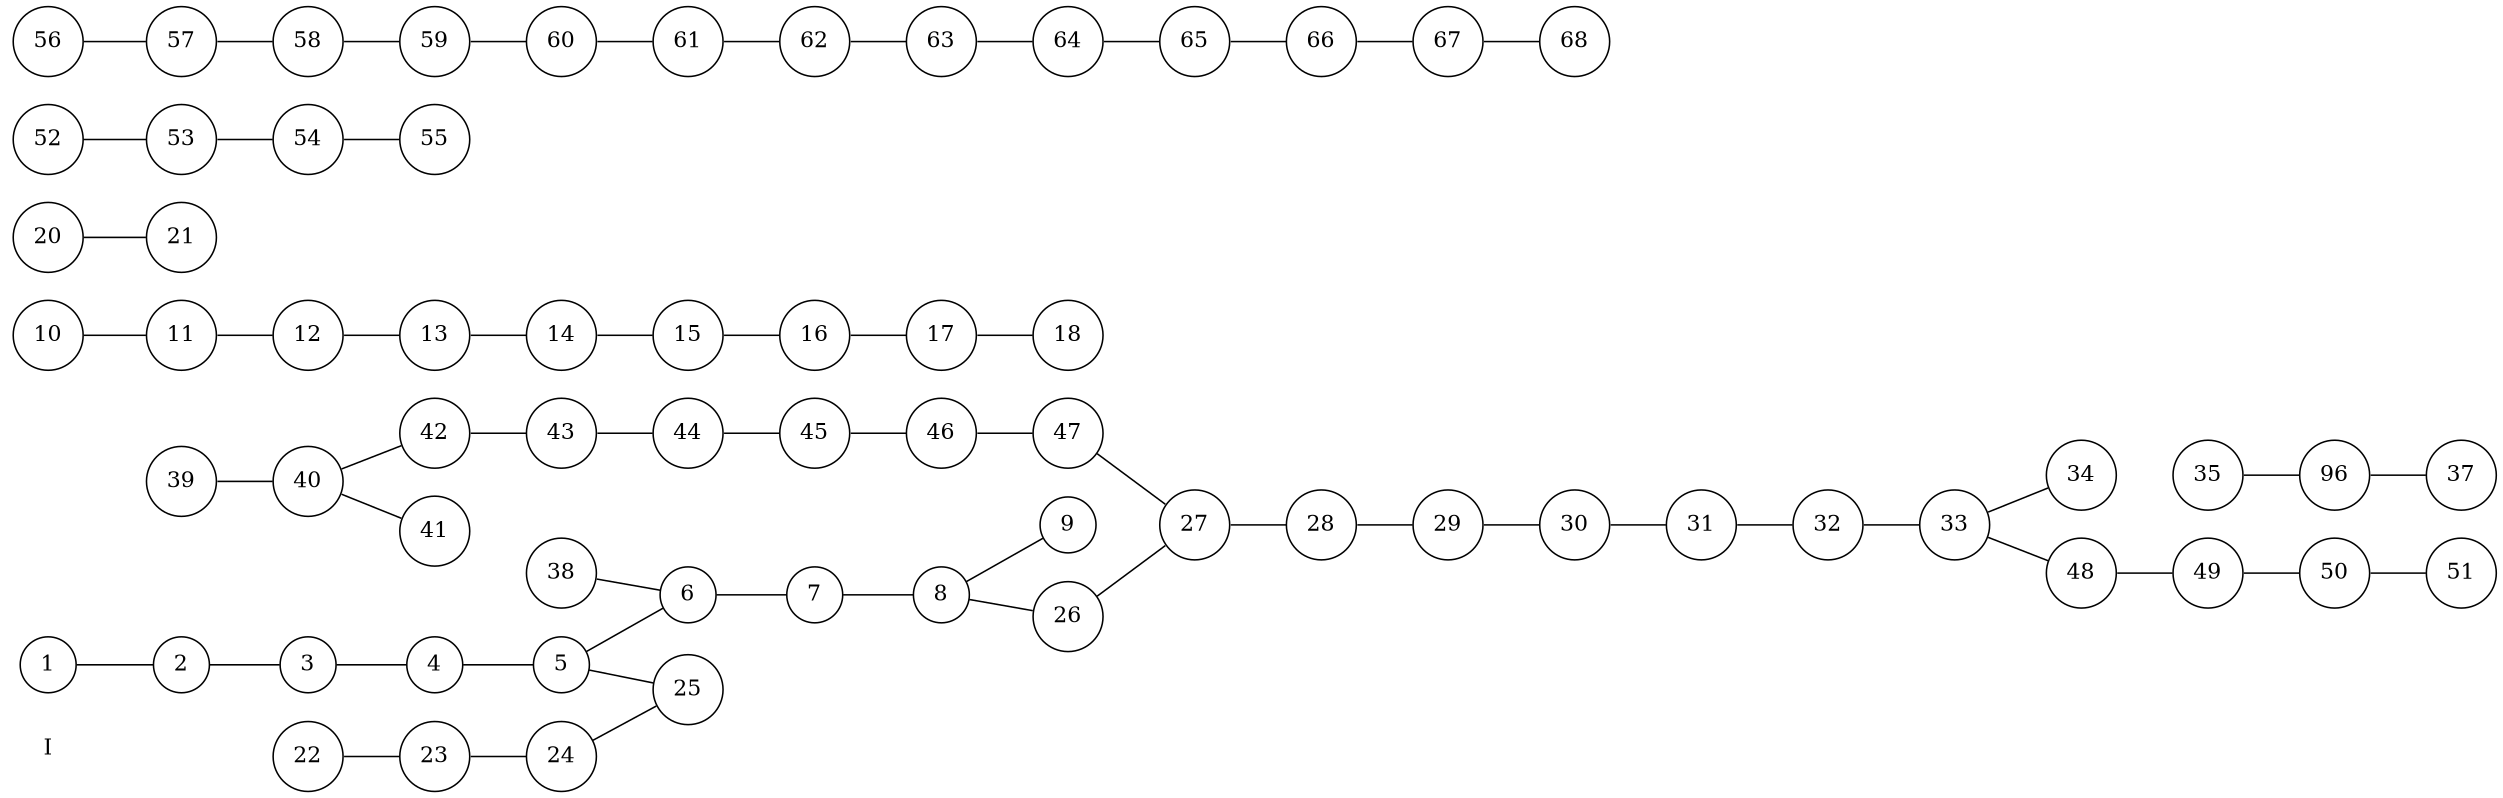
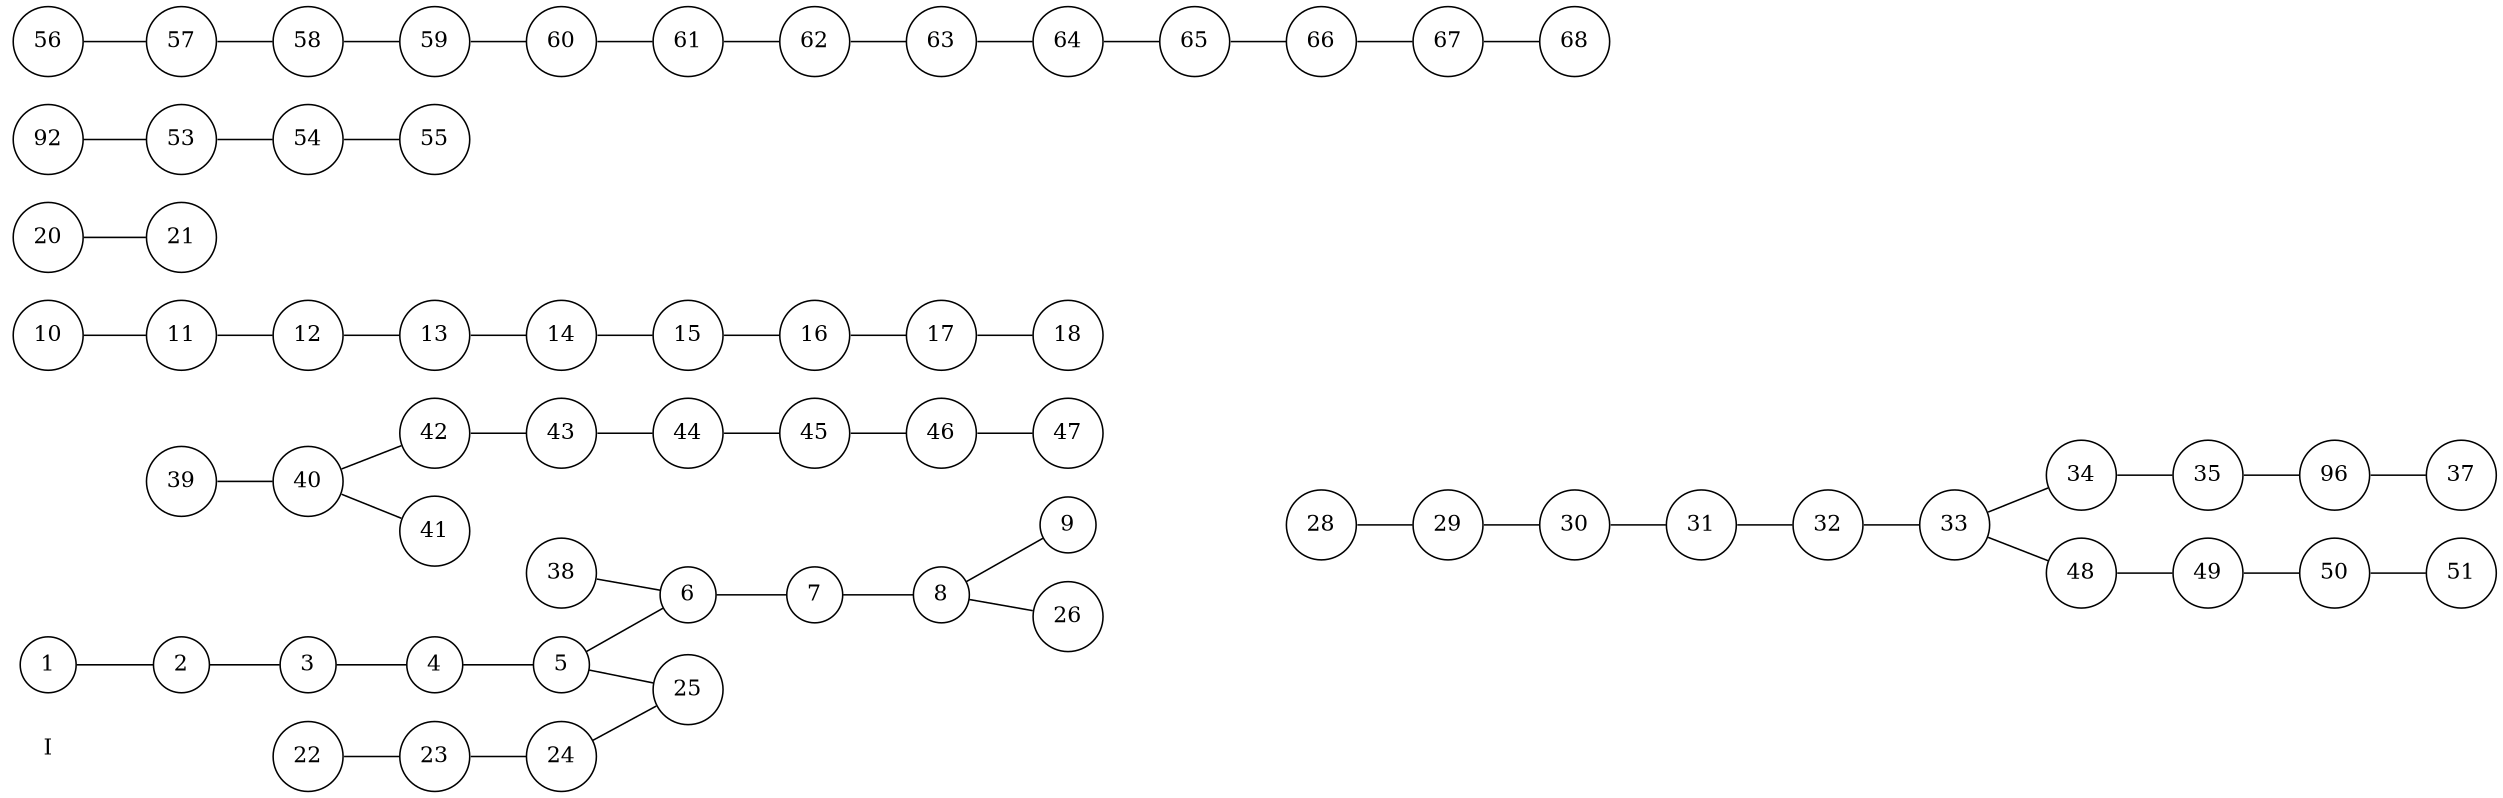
  strict graph {
    rankdir=LR
    node [shape=circle]
    I [penwidth=0 shape=""]
    1
    2
    3
    4
    5
    6
    25
    7
    8
    9
    26
-   27
    10
    11
    12
    13
    14
    15
    16
    17
    18
    20
    21
    22
    23
    24
    28
    29
    30
    31
    32
    33
    34
    48
    35
    49
    n38 [label=96]
    37
    38
    39
    40
    41
    42
    43
    44
    45
    46
    47
    50
    51
-   52
+   52 [label=92]
    53
    54
    55
    56
    57
    58
    59
    60
    61
    62
    63
    64
    65
    66
    67
    68
    1 -- 2
    2 -- 3
    3 -- 4
    4 -- 5
    5 -- 6
    5 -- 25
    6 -- 7
    7 -- 8
    8 -- 9
    8 -- 26
-   26 -- 27
-   27 -- 28
    10 -- 11
    11 -- 12
    12 -- 13
    13 -- 14
    14 -- 15
    15 -- 16
    16 -- 17
    17 -- 18
    20 -- 21
    22 -- 23
    23 -- 24
    24 -- 25
    28 -- 29
    29 -- 30
    30 -- 31
    31 -- 32
    32 -- 33
    33 -- 34
    33 -- 48
+   34 -- 35
    48 -- 49
    35 -- n38
    49 -- 50
    n38 -- 37
    38 -- 6
    39 -- 40
    40 -- 41
    40 -- 42
    42 -- 43
    43 -- 44
    44 -- 45
    45 -- 46
    46 -- 47
-   47 -- 27
    50 -- 51
    52 -- 53
    53 -- 54
    54 -- 55
    56 -- 57
    57 -- 58
    58 -- 59
    59 -- 60
    60 -- 61
    61 -- 62
    62 -- 63
    63 -- 64
    64 -- 65
    65 -- 66
    66 -- 67
    67 -- 68
  }
